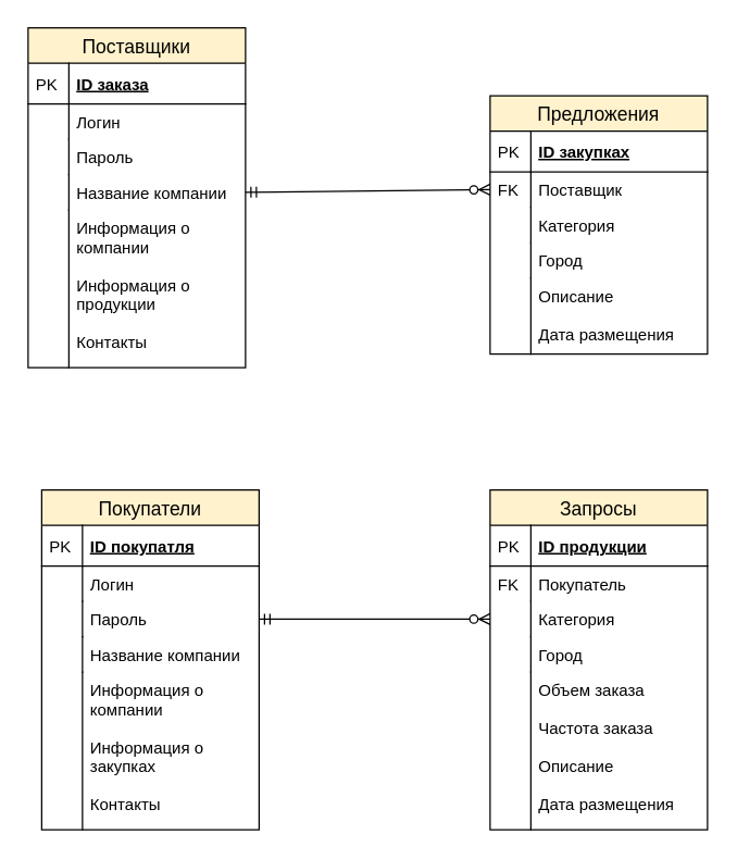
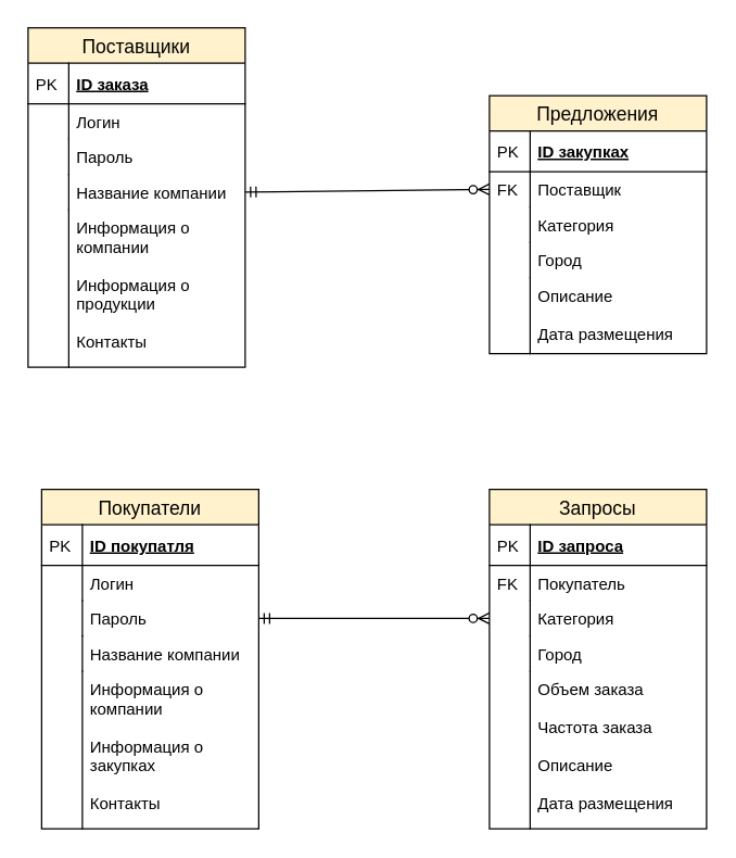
  <mxCell id="0" />
  <mxCell id="1" parent="0" />
  <mxCell id="2" value="Поставщики" style="swimlane;fontStyle=0;childLayout=stackLayout;horizontal=1;startSize=26;horizontalStack=0;resizeParent=1;resizeParentMax=0;resizeLast=0;collapsible=1;marginBottom=0;align=center;fontSize=14;fillColor=#fff2cc;strokeColor=#000000;" vertex="1" parent="1"><mxGeometry x="20" y="20" width="160" height="250" as="geometry" /></mxCell>
  <mxCell id="3" value="ID заказа" style="shape=partialRectangle;top=0;left=0;right=0;bottom=1;align=left;verticalAlign=middle;fillColor=none;spacingLeft=34;spacingRight=4;overflow=hidden;rotatable=0;points=[[0,0.5],[1,0.5]];portConstraint=eastwest;dropTarget=0;fontStyle=5;fontSize=12;" vertex="1" parent="2"><mxGeometry y="26" width="160" height="30" as="geometry" /></mxCell>
  <mxCell id="4" value="PK" style="shape=partialRectangle;top=0;left=0;bottom=0;fillColor=none;align=left;verticalAlign=middle;spacingLeft=4;spacingRight=4;overflow=hidden;rotatable=0;points=[];portConstraint=eastwest;part=1;fontSize=12;" vertex="1" connectable="0" parent="3"><mxGeometry width="30" height="30" as="geometry" /></mxCell>
  <mxCell id="5" value="Логин" style="shape=partialRectangle;top=0;left=0;right=0;bottom=0;align=left;verticalAlign=top;fillColor=none;spacingLeft=34;spacingRight=4;overflow=hidden;rotatable=0;points=[[0,0.5],[1,0.5]];portConstraint=eastwest;dropTarget=0;fontSize=12;" vertex="1" parent="2"><mxGeometry y="56" width="160" height="26" as="geometry" /></mxCell>
  <mxCell id="6" value="" style="shape=partialRectangle;top=0;left=0;bottom=0;fillColor=none;align=left;verticalAlign=top;spacingLeft=4;spacingRight=4;overflow=hidden;rotatable=0;points=[];portConstraint=eastwest;part=1;fontSize=12;" vertex="1" connectable="0" parent="5"><mxGeometry width="30" height="26" as="geometry" /></mxCell>
  <mxCell id="7" value="Пароль" style="shape=partialRectangle;top=0;left=0;right=0;bottom=0;align=left;verticalAlign=top;fillColor=none;spacingLeft=34;spacingRight=4;overflow=hidden;rotatable=0;points=[[0,0.5],[1,0.5]];portConstraint=eastwest;dropTarget=0;fontSize=12;" vertex="1" parent="2"><mxGeometry y="82" width="160" height="26" as="geometry" /></mxCell>
  <mxCell id="8" value="" style="shape=partialRectangle;top=0;left=0;bottom=0;fillColor=none;align=left;verticalAlign=top;spacingLeft=4;spacingRight=4;overflow=hidden;rotatable=0;points=[];portConstraint=eastwest;part=1;fontSize=12;" vertex="1" connectable="0" parent="7"><mxGeometry width="30" height="26" as="geometry" /></mxCell>
  <mxCell id="9" value="Название компании" style="shape=partialRectangle;top=0;left=0;right=0;bottom=0;align=left;verticalAlign=top;fillColor=none;spacingLeft=34;spacingRight=4;overflow=hidden;rotatable=0;points=[[0,0.5],[1,0.5]];portConstraint=eastwest;dropTarget=0;fontSize=12;" vertex="1" parent="2"><mxGeometry y="108" width="160" height="26" as="geometry" /></mxCell>
  <mxCell id="10" value="" style="shape=partialRectangle;top=0;left=0;bottom=0;fillColor=none;align=left;verticalAlign=top;spacingLeft=4;spacingRight=4;overflow=hidden;rotatable=0;points=[];portConstraint=eastwest;part=1;fontSize=12;" vertex="1" connectable="0" parent="9"><mxGeometry width="30" height="26" as="geometry" /></mxCell>
  <mxCell id="11" value="Информация о &#10;компании&#10;&#10;Информация о &#10;продукции&#10;&#10;Контакты" style="shape=partialRectangle;top=0;left=0;right=0;bottom=0;align=left;verticalAlign=top;fillColor=none;spacingLeft=34;spacingRight=4;overflow=hidden;rotatable=0;points=[[0,0.5],[1,0.5]];portConstraint=eastwest;dropTarget=0;fontSize=12;" vertex="1" parent="2"><mxGeometry y="134" width="160" height="116" as="geometry" /></mxCell>
  <mxCell id="12" value="" style="shape=partialRectangle;top=0;left=0;bottom=0;fillColor=none;align=left;verticalAlign=top;spacingLeft=4;spacingRight=4;overflow=hidden;rotatable=0;points=[];portConstraint=eastwest;part=1;fontSize=12;" vertex="1" connectable="0" parent="11"><mxGeometry width="30" height="116" as="geometry" /></mxCell>
  <mxCell id="13" value="Предложения" style="swimlane;fontStyle=0;childLayout=stackLayout;horizontal=1;startSize=26;horizontalStack=0;resizeParent=1;resizeParentMax=0;resizeLast=0;collapsible=1;marginBottom=0;align=center;fontSize=14;fillColor=#fff2cc;strokeColor=#000000;" vertex="1" parent="1"><mxGeometry x="360" y="70" width="160" height="190" as="geometry" /></mxCell>
  <mxCell id="14" value="ID закупках" style="shape=partialRectangle;top=0;left=0;right=0;bottom=1;align=left;verticalAlign=middle;fillColor=none;spacingLeft=34;spacingRight=4;overflow=hidden;rotatable=0;points=[[0,0.5],[1,0.5]];portConstraint=eastwest;dropTarget=0;fontStyle=5;fontSize=12;" vertex="1" parent="13"><mxGeometry y="26" width="160" height="30" as="geometry" /></mxCell>
  <mxCell id="15" value="PK" style="shape=partialRectangle;top=0;left=0;bottom=0;fillColor=none;align=left;verticalAlign=middle;spacingLeft=4;spacingRight=4;overflow=hidden;rotatable=0;points=[];portConstraint=eastwest;part=1;fontSize=12;" vertex="1" connectable="0" parent="14"><mxGeometry width="30" height="30" as="geometry" /></mxCell>
  <mxCell id="16" value="Поставщик" style="shape=partialRectangle;top=0;left=0;right=0;bottom=0;align=left;verticalAlign=top;fillColor=none;spacingLeft=34;spacingRight=4;overflow=hidden;rotatable=0;points=[[0,0.5],[1,0.5]];portConstraint=eastwest;dropTarget=0;fontSize=12;" vertex="1" parent="13"><mxGeometry y="56" width="160" height="26" as="geometry" /></mxCell>
  <mxCell id="17" value="FK" style="shape=partialRectangle;top=0;left=0;bottom=0;fillColor=none;align=left;verticalAlign=top;spacingLeft=4;spacingRight=4;overflow=hidden;rotatable=0;points=[];portConstraint=eastwest;part=1;fontSize=12;" vertex="1" connectable="0" parent="16"><mxGeometry width="30" height="26" as="geometry" /></mxCell>
  <mxCell id="18" value="Категория" style="shape=partialRectangle;top=0;left=0;right=0;bottom=0;align=left;verticalAlign=top;fillColor=none;spacingLeft=34;spacingRight=4;overflow=hidden;rotatable=0;points=[[0,0.5],[1,0.5]];portConstraint=eastwest;dropTarget=0;fontSize=12;" vertex="1" parent="13"><mxGeometry y="82" width="160" height="26" as="geometry" /></mxCell>
  <mxCell id="19" value="" style="shape=partialRectangle;top=0;left=0;bottom=0;fillColor=none;align=left;verticalAlign=top;spacingLeft=4;spacingRight=4;overflow=hidden;rotatable=0;points=[];portConstraint=eastwest;part=1;fontSize=12;" vertex="1" connectable="0" parent="18"><mxGeometry width="30" height="26" as="geometry" /></mxCell>
  <mxCell id="20" value="Город" style="shape=partialRectangle;top=0;left=0;right=0;bottom=0;align=left;verticalAlign=top;fillColor=none;spacingLeft=34;spacingRight=4;overflow=hidden;rotatable=0;points=[[0,0.5],[1,0.5]];portConstraint=eastwest;dropTarget=0;fontSize=12;" vertex="1" parent="13"><mxGeometry y="108" width="160" height="26" as="geometry" /></mxCell>
  <mxCell id="21" value="" style="shape=partialRectangle;top=0;left=0;bottom=0;fillColor=none;align=left;verticalAlign=top;spacingLeft=4;spacingRight=4;overflow=hidden;rotatable=0;points=[];portConstraint=eastwest;part=1;fontSize=12;" vertex="1" connectable="0" parent="20"><mxGeometry width="30" height="26" as="geometry" /></mxCell>
  <mxCell id="22" value="Описание&#10;&#10;Дата размещения&#10;" style="shape=partialRectangle;top=0;left=0;right=0;bottom=0;align=left;verticalAlign=top;fillColor=none;spacingLeft=34;spacingRight=4;overflow=hidden;rotatable=0;points=[[0,0.5],[1,0.5]];portConstraint=eastwest;dropTarget=0;fontSize=12;" vertex="1" parent="13"><mxGeometry y="134" width="160" height="56" as="geometry" /></mxCell>
  <mxCell id="23" value="" style="shape=partialRectangle;top=0;left=0;bottom=0;fillColor=none;align=left;verticalAlign=top;spacingLeft=4;spacingRight=4;overflow=hidden;rotatable=0;points=[];portConstraint=eastwest;part=1;fontSize=12;" vertex="1" connectable="0" parent="22"><mxGeometry width="30" height="56" as="geometry" /></mxCell>
  <mxCell id="24" value="Запросы" style="swimlane;fontStyle=0;childLayout=stackLayout;horizontal=1;startSize=26;horizontalStack=0;resizeParent=1;resizeParentMax=0;resizeLast=0;collapsible=1;marginBottom=0;align=center;fontSize=14;fillColor=#fff2cc;strokeColor=#000000;" vertex="1" parent="1"><mxGeometry x="360" y="360" width="160" height="250" as="geometry" /></mxCell>
- <mxCell id="25" value="ID продукции" style="shape=partialRectangle;top=0;left=0;right=0;bottom=1;align=left;verticalAlign=middle;fillColor=none;spacingLeft=34;spacingRight=4;overflow=hidden;rotatable=0;points=[[0,0.5],[1,0.5]];portConstraint=eastwest;dropTarget=0;fontStyle=5;fontSize=12;" vertex="1" parent="24"><mxGeometry y="26" width="160" height="30" as="geometry" /></mxCell>
+ <mxCell id="25" value="ID запроса" style="shape=partialRectangle;top=0;left=0;right=0;bottom=1;align=left;verticalAlign=middle;fillColor=none;spacingLeft=34;spacingRight=4;overflow=hidden;rotatable=0;points=[[0,0.5],[1,0.5]];portConstraint=eastwest;dropTarget=0;fontStyle=5;fontSize=12;" vertex="1" parent="24"><mxGeometry y="26" width="160" height="30" as="geometry" /></mxCell>
  <mxCell id="26" value="PK" style="shape=partialRectangle;top=0;left=0;bottom=0;fillColor=none;align=left;verticalAlign=middle;spacingLeft=4;spacingRight=4;overflow=hidden;rotatable=0;points=[];portConstraint=eastwest;part=1;fontSize=12;" vertex="1" connectable="0" parent="25"><mxGeometry width="30" height="30" as="geometry" /></mxCell>
  <mxCell id="27" value="Покупатель" style="shape=partialRectangle;top=0;left=0;right=0;bottom=0;align=left;verticalAlign=top;fillColor=none;spacingLeft=34;spacingRight=4;overflow=hidden;rotatable=0;points=[[0,0.5],[1,0.5]];portConstraint=eastwest;dropTarget=0;fontSize=12;" vertex="1" parent="24"><mxGeometry y="56" width="160" height="26" as="geometry" /></mxCell>
  <mxCell id="28" value="FK" style="shape=partialRectangle;top=0;left=0;bottom=0;fillColor=none;align=left;verticalAlign=top;spacingLeft=4;spacingRight=4;overflow=hidden;rotatable=0;points=[];portConstraint=eastwest;part=1;fontSize=12;" vertex="1" connectable="0" parent="27"><mxGeometry width="30" height="26" as="geometry" /></mxCell>
  <mxCell id="29" value="Категория" style="shape=partialRectangle;top=0;left=0;right=0;bottom=0;align=left;verticalAlign=top;fillColor=none;spacingLeft=34;spacingRight=4;overflow=hidden;rotatable=0;points=[[0,0.5],[1,0.5]];portConstraint=eastwest;dropTarget=0;fontSize=12;" vertex="1" parent="24"><mxGeometry y="82" width="160" height="26" as="geometry" /></mxCell>
  <mxCell id="30" value="" style="shape=partialRectangle;top=0;left=0;bottom=0;fillColor=none;align=left;verticalAlign=top;spacingLeft=4;spacingRight=4;overflow=hidden;rotatable=0;points=[];portConstraint=eastwest;part=1;fontSize=12;" vertex="1" connectable="0" parent="29"><mxGeometry width="30" height="26" as="geometry" /></mxCell>
  <mxCell id="31" value="Город" style="shape=partialRectangle;top=0;left=0;right=0;bottom=0;align=left;verticalAlign=top;fillColor=none;spacingLeft=34;spacingRight=4;overflow=hidden;rotatable=0;points=[[0,0.5],[1,0.5]];portConstraint=eastwest;dropTarget=0;fontSize=12;" vertex="1" parent="24"><mxGeometry y="108" width="160" height="26" as="geometry" /></mxCell>
  <mxCell id="32" value="" style="shape=partialRectangle;top=0;left=0;bottom=0;fillColor=none;align=left;verticalAlign=top;spacingLeft=4;spacingRight=4;overflow=hidden;rotatable=0;points=[];portConstraint=eastwest;part=1;fontSize=12;" vertex="1" connectable="0" parent="31"><mxGeometry width="30" height="26" as="geometry" /></mxCell>
  <mxCell id="33" value="Объем заказа&#10;&#10;Частота заказа&#10;&#10;Описание&#10;&#10;Дата размещения" style="shape=partialRectangle;top=0;left=0;right=0;bottom=0;align=left;verticalAlign=top;fillColor=none;spacingLeft=34;spacingRight=4;overflow=hidden;rotatable=0;points=[[0,0.5],[1,0.5]];portConstraint=eastwest;dropTarget=0;fontSize=12;" vertex="1" parent="24"><mxGeometry y="134" width="160" height="116" as="geometry" /></mxCell>
  <mxCell id="34" value="" style="shape=partialRectangle;top=0;left=0;bottom=0;fillColor=none;align=left;verticalAlign=top;spacingLeft=4;spacingRight=4;overflow=hidden;rotatable=0;points=[];portConstraint=eastwest;part=1;fontSize=12;" vertex="1" connectable="0" parent="33"><mxGeometry width="30" height="116" as="geometry" /></mxCell>
  <mxCell id="35" value="Покупатели" style="swimlane;fontStyle=0;childLayout=stackLayout;horizontal=1;startSize=26;horizontalStack=0;resizeParent=1;resizeParentMax=0;resizeLast=0;collapsible=1;marginBottom=0;align=center;fontSize=14;fillColor=#fff2cc;strokeColor=#000000;" vertex="1" parent="1"><mxGeometry x="30" y="360" width="160" height="250" as="geometry" /></mxCell>
  <mxCell id="36" value="ID покупатля" style="shape=partialRectangle;top=0;left=0;right=0;bottom=1;align=left;verticalAlign=middle;fillColor=none;spacingLeft=34;spacingRight=4;overflow=hidden;rotatable=0;points=[[0,0.5],[1,0.5]];portConstraint=eastwest;dropTarget=0;fontStyle=5;fontSize=12;" vertex="1" parent="35"><mxGeometry y="26" width="160" height="30" as="geometry" /></mxCell>
  <mxCell id="37" value="PK" style="shape=partialRectangle;top=0;left=0;bottom=0;fillColor=none;align=left;verticalAlign=middle;spacingLeft=4;spacingRight=4;overflow=hidden;rotatable=0;points=[];portConstraint=eastwest;part=1;fontSize=12;" vertex="1" connectable="0" parent="36"><mxGeometry width="30" height="30" as="geometry" /></mxCell>
  <mxCell id="38" value="Логин" style="shape=partialRectangle;top=0;left=0;right=0;bottom=0;align=left;verticalAlign=top;fillColor=none;spacingLeft=34;spacingRight=4;overflow=hidden;rotatable=0;points=[[0,0.5],[1,0.5]];portConstraint=eastwest;dropTarget=0;fontSize=12;" vertex="1" parent="35"><mxGeometry y="56" width="160" height="26" as="geometry" /></mxCell>
  <mxCell id="39" value="" style="shape=partialRectangle;top=0;left=0;bottom=0;fillColor=none;align=left;verticalAlign=top;spacingLeft=4;spacingRight=4;overflow=hidden;rotatable=0;points=[];portConstraint=eastwest;part=1;fontSize=12;" vertex="1" connectable="0" parent="38"><mxGeometry width="30" height="26" as="geometry" /></mxCell>
  <mxCell id="40" value="Пароль" style="shape=partialRectangle;top=0;left=0;right=0;bottom=0;align=left;verticalAlign=top;fillColor=none;spacingLeft=34;spacingRight=4;overflow=hidden;rotatable=0;points=[[0,0.5],[1,0.5]];portConstraint=eastwest;dropTarget=0;fontSize=12;" vertex="1" parent="35"><mxGeometry y="82" width="160" height="26" as="geometry" /></mxCell>
  <mxCell id="41" value="" style="shape=partialRectangle;top=0;left=0;bottom=0;fillColor=none;align=left;verticalAlign=top;spacingLeft=4;spacingRight=4;overflow=hidden;rotatable=0;points=[];portConstraint=eastwest;part=1;fontSize=12;" vertex="1" connectable="0" parent="40"><mxGeometry width="30" height="26" as="geometry" /></mxCell>
  <mxCell id="42" value="Название компании" style="shape=partialRectangle;top=0;left=0;right=0;bottom=0;align=left;verticalAlign=top;fillColor=none;spacingLeft=34;spacingRight=4;overflow=hidden;rotatable=0;points=[[0,0.5],[1,0.5]];portConstraint=eastwest;dropTarget=0;fontSize=12;" vertex="1" parent="35"><mxGeometry y="108" width="160" height="26" as="geometry" /></mxCell>
  <mxCell id="43" value="" style="shape=partialRectangle;top=0;left=0;bottom=0;fillColor=none;align=left;verticalAlign=top;spacingLeft=4;spacingRight=4;overflow=hidden;rotatable=0;points=[];portConstraint=eastwest;part=1;fontSize=12;" vertex="1" connectable="0" parent="42"><mxGeometry width="30" height="26" as="geometry" /></mxCell>
  <mxCell id="44" value="Информация о &#10;компании&#10;&#10;Информация о &#10;закупках&#10;&#10;Контакты" style="shape=partialRectangle;top=0;left=0;right=0;bottom=0;align=left;verticalAlign=top;fillColor=none;spacingLeft=34;spacingRight=4;overflow=hidden;rotatable=0;points=[[0,0.5],[1,0.5]];portConstraint=eastwest;dropTarget=0;fontSize=12;" vertex="1" parent="35"><mxGeometry y="134" width="160" height="116" as="geometry" /></mxCell>
  <mxCell id="45" value="" style="shape=partialRectangle;top=0;left=0;bottom=0;fillColor=none;align=left;verticalAlign=top;spacingLeft=4;spacingRight=4;overflow=hidden;rotatable=0;points=[];portConstraint=eastwest;part=1;fontSize=12;" vertex="1" connectable="0" parent="44"><mxGeometry width="30" height="116" as="geometry" /></mxCell>
  <mxCell id="46" value="" style="fontSize=12;html=1;endArrow=ERzeroToMany;startArrow=ERmandOne;rounded=0;entryX=0;entryY=0.5;entryDx=0;entryDy=0;exitX=1;exitY=0.5;exitDx=0;exitDy=0;" edge="1" parent="1" source="9" target="16"><mxGeometry width="100" height="100" relative="1" as="geometry"><mxPoint x="180" y="120" as="sourcePoint" /><mxPoint x="270" y="90" as="targetPoint" /></mxGeometry></mxCell>
  <mxCell id="47" value="" style="fontSize=12;html=1;endArrow=ERzeroToMany;startArrow=ERmandOne;rounded=0;entryX=0;entryY=0.5;entryDx=0;entryDy=0;" edge="1" parent="1" target="29"><mxGeometry width="100" height="100" relative="1" as="geometry"><mxPoint x="190" y="455" as="sourcePoint" /><mxPoint x="310" y="462" as="targetPoint" /></mxGeometry></mxCell>
